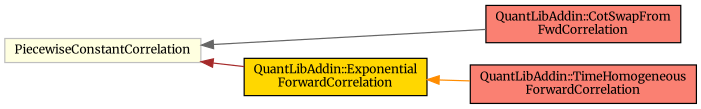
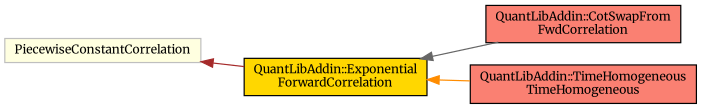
  digraph {
    fontname=Merriweather
    rankdir=LR
    node [color=black fillcolor=salmon fontname=Merriweather fontsize=10 shape=record style=filled]
    edge [dir=back fontname=Merriweather fontsize=10 labelfontname=Helvetica labelfontsize=10 style=solid]
    n1 [color=grey75 fillcolor=lightyellow height=0.2 label=PiecewiseConstantCorrelation width=0.4]
    n2 [height=0.2 label="QuantLibAddin::CotSwapFrom\lFwdCorrelation" width=0.4]
    n3 [fillcolor=gold height=0.2 label="QuantLibAddin::Exponential\lForwardCorrelation" width=0.4]
-   n4 [height=0.2 label="QuantLibAddin::TimeHomogeneous\lForwardCorrelation" width=0.4]
-   n1 -> n2 [color=gray40]
+   n4 [height=0.2 label="QuantLibAddin::TimeHomogeneous\lTimeHomogeneous" width=0.4]
+   n3 -> n2 [color=gray40]
    n1 -> n3 [color=brown]
    n3 -> n4 [color=darkorange]
  }
